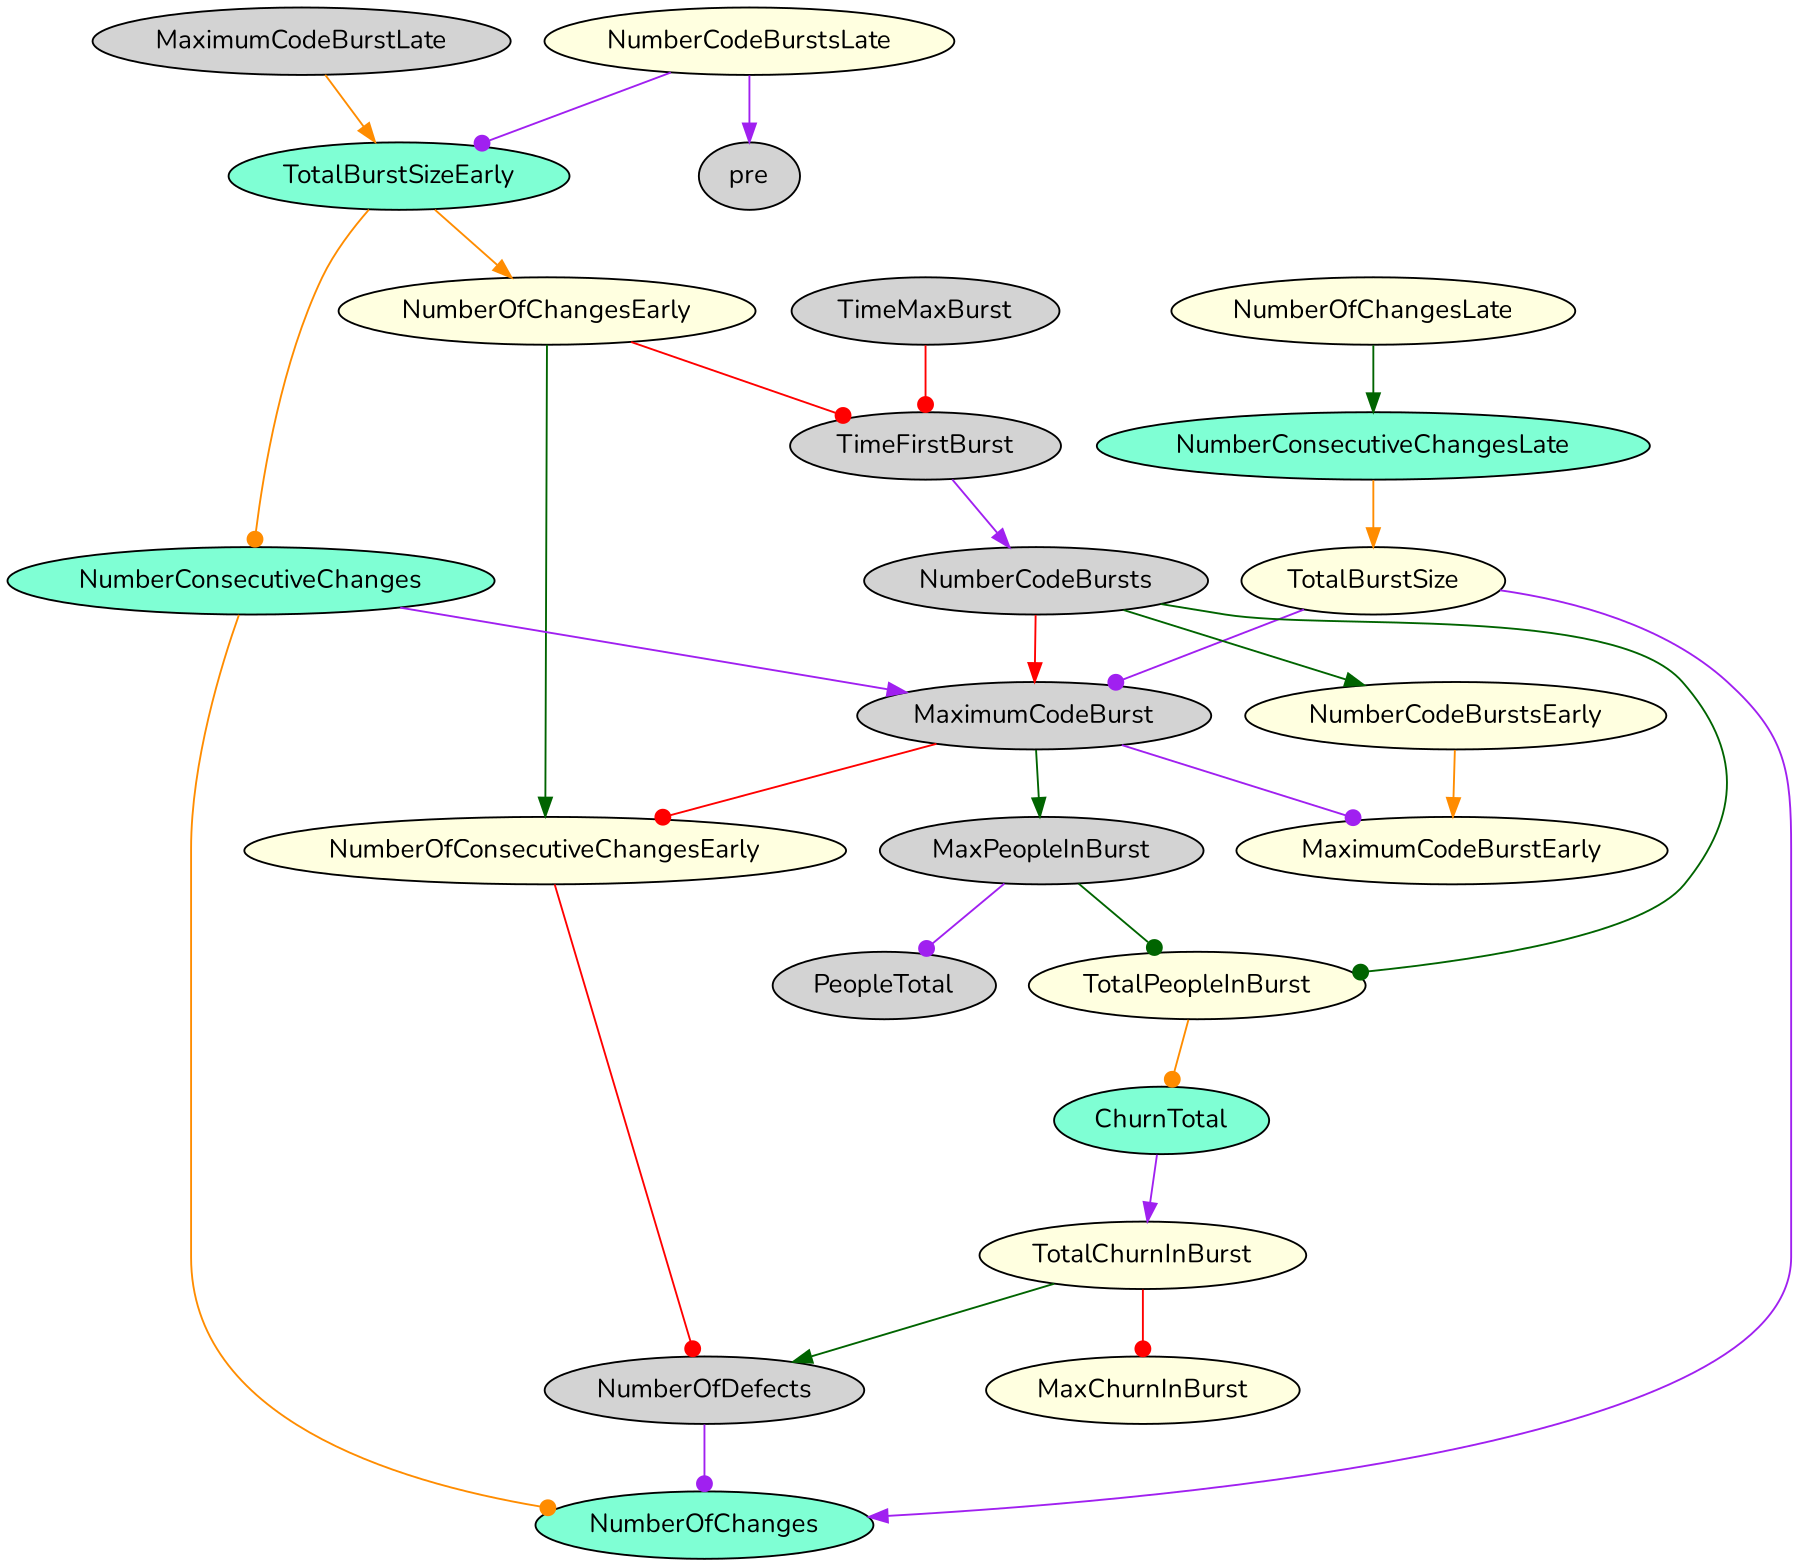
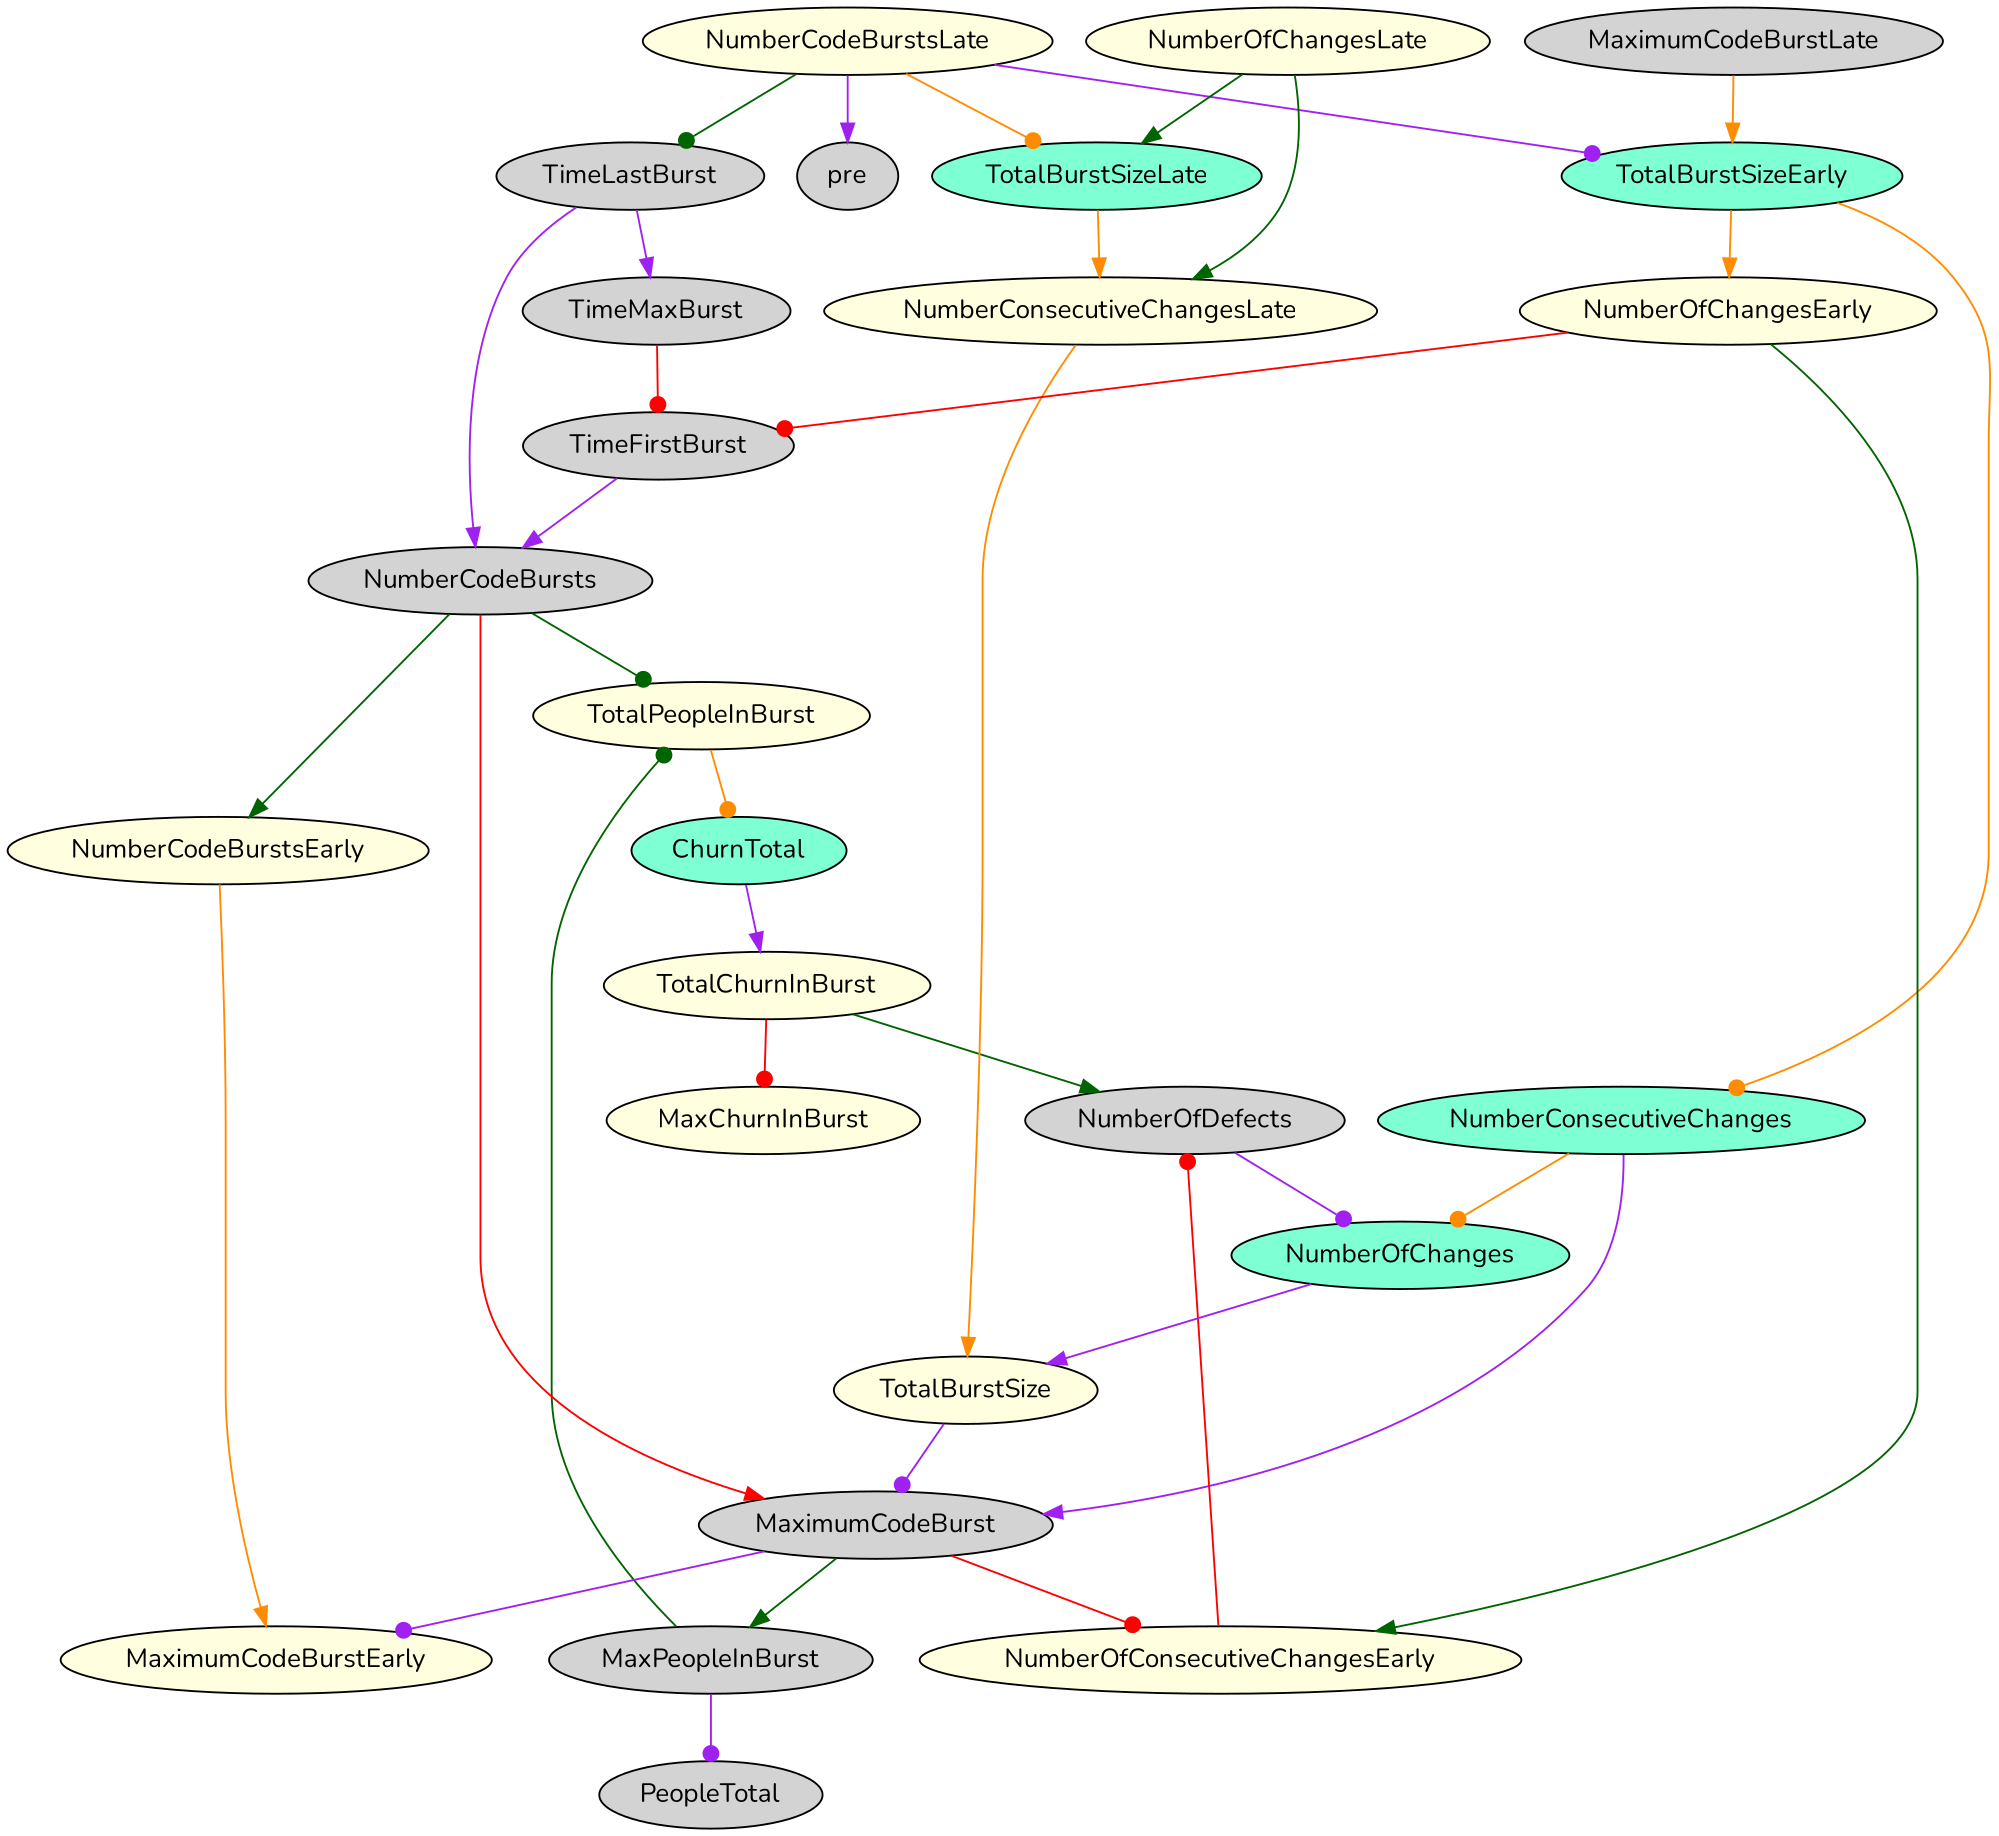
  digraph {
    fontname=Nunito
    node [fillcolor=lightyellow fontname=Nunito style=filled]
    edge [arrowhead=normal color=purple fontname=Nunito]
    TotalPeopleInBurst
    ChurnTotal [fillcolor=aquamarine]
    TotalChurnInBurst
    TotalBurstSizeEarly [fillcolor=aquamarine]
    MaximumCodeBurstLate [fillcolor=lightgrey]
    MaxPeopleInBurst [fillcolor=lightgrey]
    PeopleTotal [fillcolor=lightgrey]
-   NumberConsecutiveChangesLate [fillcolor=aquamarine]
+   TotalBurstSizeLate [fillcolor=aquamarine]
+   NumberConsecutiveChangesLate
    TotalBurstSize
    NumberCodeBurstsLate
+   TimeLastBurst [fillcolor=lightgrey]
    pre [fillcolor=lightgrey]
    NumberCodeBurstsEarly
    MaximumCodeBurstEarly
    NumberOfChangesEarly
    NumberConsecutiveChanges [fillcolor=aquamarine]
    NumberCodeBursts [fillcolor=lightgrey]
    TimeMaxBurst [fillcolor=lightgrey]
    NumberOfChangesLate
    TimeFirstBurst [fillcolor=lightgrey]
    NumberOfConsecutiveChangesEarly
    NumberOfDefects [fillcolor=lightgrey]
    MaximumCodeBurst [fillcolor=lightgrey]
    MaxChurnInBurst
    NumberOfChanges [fillcolor=aquamarine]
    TotalPeopleInBurst -> ChurnTotal [arrowhead=dot color=darkorange]
    ChurnTotal -> TotalChurnInBurst
    TotalChurnInBurst -> NumberOfDefects [color=darkgreen]
    TotalChurnInBurst -> MaxChurnInBurst [arrowhead=dot color=red]
    TotalBurstSizeEarly -> NumberOfChangesEarly [color=darkorange]
    TotalBurstSizeEarly -> NumberConsecutiveChanges [arrowhead=dot color=darkorange]
    MaximumCodeBurstLate -> TotalBurstSizeEarly [color=darkorange]
    MaxPeopleInBurst -> TotalPeopleInBurst [arrowhead=dot color=darkgreen]
    MaxPeopleInBurst -> PeopleTotal [arrowhead=dot]
+   TotalBurstSizeLate -> NumberConsecutiveChangesLate [color=darkorange]
    NumberConsecutiveChangesLate -> TotalBurstSize [color=darkorange]
    TotalBurstSize -> MaximumCodeBurst [arrowhead=dot]
-   TotalBurstSize -> NumberOfChanges
+   NumberOfChanges -> TotalBurstSize
    NumberCodeBurstsLate -> TotalBurstSizeEarly [arrowhead=dot]
+   NumberCodeBurstsLate -> TotalBurstSizeLate [arrowhead=dot color=darkorange]
+   NumberCodeBurstsLate -> TimeLastBurst [arrowhead=dot color=darkgreen]
    NumberCodeBurstsLate -> pre
+   TimeLastBurst -> NumberCodeBursts
+   TimeLastBurst -> TimeMaxBurst
    NumberCodeBurstsEarly -> MaximumCodeBurstEarly [color=darkorange]
    NumberOfChangesEarly -> TimeFirstBurst [arrowhead=dot color=red]
    NumberOfChangesEarly -> NumberOfConsecutiveChangesEarly [color=darkgreen]
    NumberConsecutiveChanges -> MaximumCodeBurst
    NumberConsecutiveChanges -> NumberOfChanges [arrowhead=dot color=darkorange]
    NumberCodeBursts -> TotalPeopleInBurst [arrowhead=dot color=darkgreen]
    NumberCodeBursts -> NumberCodeBurstsEarly [color=darkgreen]
    NumberCodeBursts -> MaximumCodeBurst [color=red]
    TimeMaxBurst -> TimeFirstBurst [arrowhead=dot color=red]
+   NumberOfChangesLate -> TotalBurstSizeLate [color=darkgreen]
    NumberOfChangesLate -> NumberConsecutiveChangesLate [color=darkgreen]
    TimeFirstBurst -> NumberCodeBursts
    NumberOfConsecutiveChangesEarly -> NumberOfDefects [arrowhead=dot color=red]
    NumberOfDefects -> NumberOfChanges [arrowhead=dot]
    MaximumCodeBurst -> MaxPeopleInBurst [color=darkgreen]
    MaximumCodeBurst -> MaximumCodeBurstEarly [arrowhead=dot]
    MaximumCodeBurst -> NumberOfConsecutiveChangesEarly [arrowhead=dot color=red]
  }
